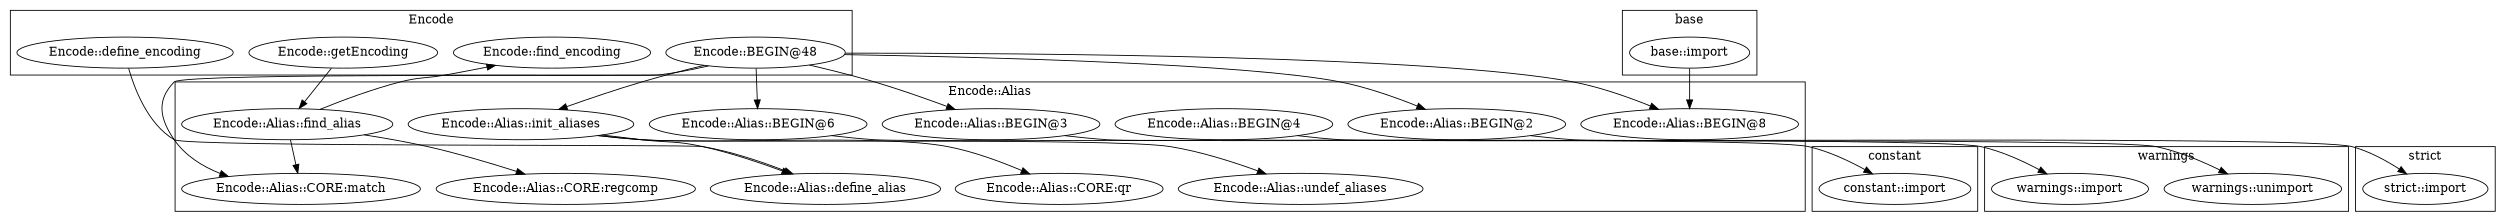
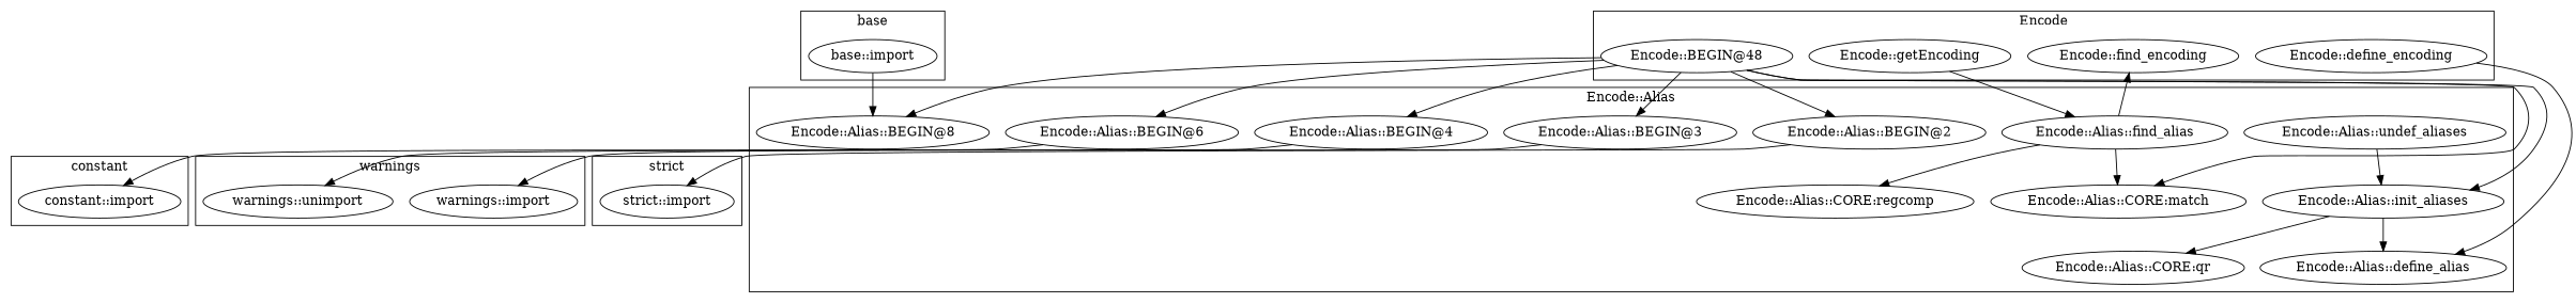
  digraph {
    "base::import"
    "Encode::define_encoding"
    "Encode::find_encoding"
    "Encode::getEncoding"
    "Encode::BEGIN@48"
    "warnings::unimport"
    "warnings::import"
    "strict::import"
    "constant::import"
    "Encode::Alias::BEGIN@6"
    "Encode::Alias::BEGIN@8"
    "Encode::Alias::CORE:regcomp"
    "Encode::Alias::undef_aliases"
    "Encode::Alias::CORE:qr"
    "Encode::Alias::BEGIN@3"
    "Encode::Alias::CORE:match"
    "Encode::Alias::BEGIN@4"
    "Encode::Alias::define_alias"
    "Encode::Alias::find_alias"
    "Encode::Alias::init_aliases"
    "Encode::Alias::BEGIN@2"
    subgraph cluster_1 {
      label=base
      "base::import"
    }
    subgraph cluster_2 {
      label=Encode
      "Encode::define_encoding"
      "Encode::find_encoding"
      "Encode::getEncoding"
      "Encode::BEGIN@48"
    }
    subgraph cluster_3 {
      label=warnings
      "warnings::unimport"
      "warnings::import"
    }
    subgraph cluster_4 {
      label="strict"
      "strict::import"
    }
    subgraph cluster_5 {
      label=constant
      "constant::import"
    }
    subgraph cluster_6 {
      label="Encode::Alias"
      "Encode::Alias::BEGIN@6"
      "Encode::Alias::BEGIN@8"
      "Encode::Alias::CORE:regcomp"
      "Encode::Alias::undef_aliases"
      "Encode::Alias::CORE:qr"
      "Encode::Alias::BEGIN@3"
      "Encode::Alias::CORE:match"
      "Encode::Alias::BEGIN@4"
      "Encode::Alias::define_alias"
      "Encode::Alias::find_alias"
      "Encode::Alias::init_aliases"
      "Encode::Alias::BEGIN@2"
    }
    "base::import" -> "Encode::Alias::BEGIN@8"
    "Encode::define_encoding" -> "Encode::Alias::define_alias"
    "Encode::getEncoding" -> "Encode::Alias::find_alias"
    "Encode::BEGIN@48" -> "Encode::Alias::BEGIN@6"
    "Encode::BEGIN@48" -> "Encode::Alias::BEGIN@8"
    "Encode::BEGIN@48" -> "Encode::Alias::BEGIN@3"
    "Encode::BEGIN@48" -> "Encode::Alias::CORE:match"
+   "Encode::BEGIN@48" -> "Encode::Alias::BEGIN@4"
    "Encode::BEGIN@48" -> "Encode::Alias::init_aliases"
    "Encode::BEGIN@48" -> "Encode::Alias::BEGIN@2"
    "Encode::Alias::BEGIN@6" -> "constant::import"
    "Encode::Alias::BEGIN@3" -> "warnings::import"
    "Encode::Alias::BEGIN@4" -> "warnings::unimport"
    "Encode::Alias::find_alias" -> "Encode::find_encoding"
    "Encode::Alias::find_alias" -> "Encode::Alias::CORE:regcomp"
    "Encode::Alias::find_alias" -> "Encode::Alias::CORE:match"
-   "Encode::Alias::init_aliases" -> "Encode::Alias::undef_aliases"
+   "Encode::Alias::undef_aliases" -> "Encode::Alias::init_aliases"
    "Encode::Alias::init_aliases" -> "Encode::Alias::CORE:qr"
    "Encode::Alias::init_aliases" -> "Encode::Alias::define_alias"
    "Encode::Alias::BEGIN@2" -> "strict::import"
  }
